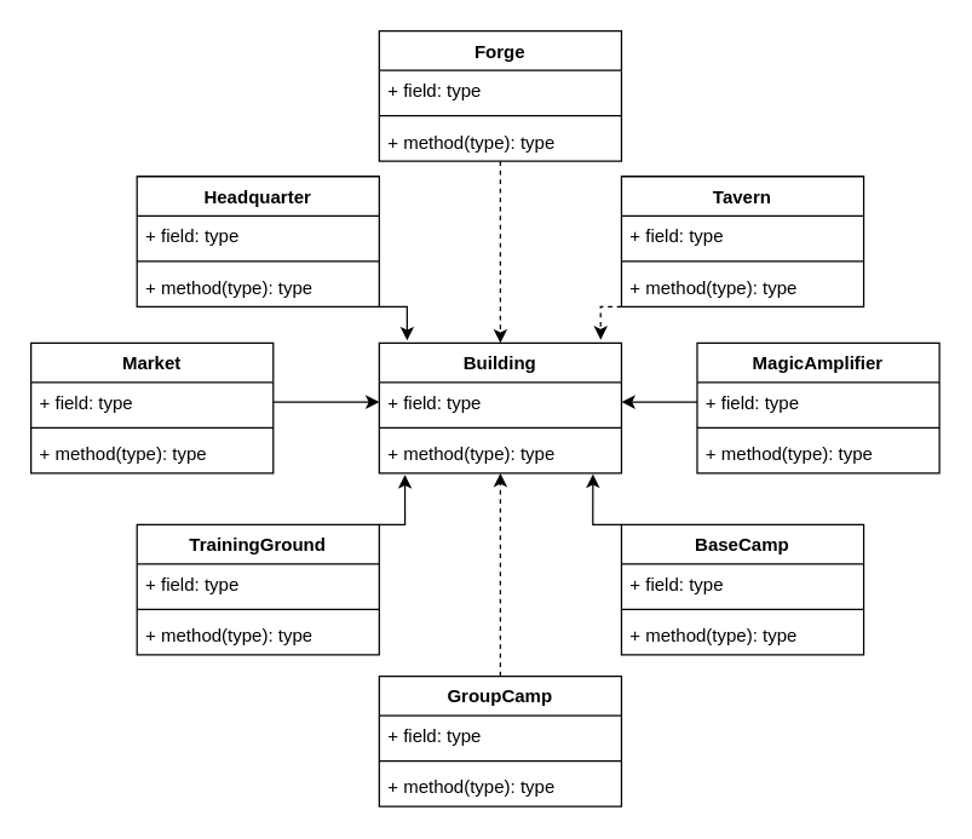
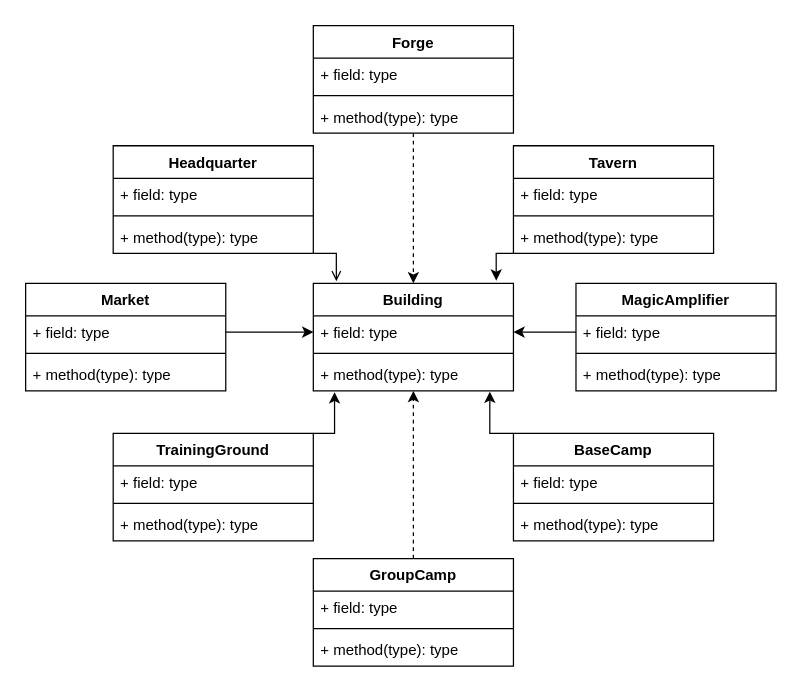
  <mxCell id="0" />
  <mxCell id="1" parent="0" />
  <mxCell id="2" value="Building" style="swimlane;fontStyle=1;align=center;verticalAlign=top;childLayout=stackLayout;horizontal=1;startSize=26;horizontalStack=0;resizeParent=1;resizeParentMax=0;resizeLast=0;collapsible=1;marginBottom=0;whiteSpace=wrap;html=1;" vertex="1" parent="1"><mxGeometry x="250" y="226" width="160" height="86" as="geometry" /></mxCell>
  <mxCell id="3" value="+ field: type" style="text;strokeColor=none;fillColor=none;align=left;verticalAlign=top;spacingLeft=4;spacingRight=4;overflow=hidden;rotatable=0;points=[[0,0.5],[1,0.5]];portConstraint=eastwest;whiteSpace=wrap;html=1;" vertex="1" parent="2"><mxGeometry y="26" width="160" height="26" as="geometry" /></mxCell>
  <mxCell id="4" value="" style="line;strokeWidth=1;fillColor=none;align=left;verticalAlign=middle;spacingTop=-1;spacingLeft=3;spacingRight=3;rotatable=0;labelPosition=right;points=[];portConstraint=eastwest;strokeColor=inherit;" vertex="1" parent="2"><mxGeometry y="52" width="160" height="8" as="geometry" /></mxCell>
  <mxCell id="5" value="+ method(type): type" style="text;strokeColor=none;fillColor=none;align=left;verticalAlign=top;spacingLeft=4;spacingRight=4;overflow=hidden;rotatable=0;points=[[0,0.5],[1,0.5]];portConstraint=eastwest;whiteSpace=wrap;html=1;" vertex="1" parent="2"><mxGeometry y="60" width="160" height="26" as="geometry" /></mxCell>
  <mxCell id="6" value="" style="edgeStyle=orthogonalEdgeStyle;rounded=0;orthogonalLoop=1;jettySize=auto;html=1;entryX=0.5;entryY=0;entryDx=0;entryDy=0;dashed=1;" edge="1" parent="1" source="7" target="2"><mxGeometry relative="1" as="geometry"><mxPoint x="330" y="189" as="targetPoint" /></mxGeometry></mxCell>
  <mxCell id="7" value="Forge" style="swimlane;fontStyle=1;align=center;verticalAlign=top;childLayout=stackLayout;horizontal=1;startSize=26;horizontalStack=0;resizeParent=1;resizeParentMax=0;resizeLast=0;collapsible=1;marginBottom=0;whiteSpace=wrap;html=1;" vertex="1" parent="1"><mxGeometry x="250" y="20" width="160" height="86" as="geometry" /></mxCell>
  <mxCell id="8" value="+ field: type" style="text;strokeColor=none;fillColor=none;align=left;verticalAlign=top;spacingLeft=4;spacingRight=4;overflow=hidden;rotatable=0;points=[[0,0.5],[1,0.5]];portConstraint=eastwest;whiteSpace=wrap;html=1;" vertex="1" parent="7"><mxGeometry y="26" width="160" height="26" as="geometry" /></mxCell>
  <mxCell id="9" value="" style="line;strokeWidth=1;fillColor=none;align=left;verticalAlign=middle;spacingTop=-1;spacingLeft=3;spacingRight=3;rotatable=0;labelPosition=right;points=[];portConstraint=eastwest;strokeColor=inherit;" vertex="1" parent="7"><mxGeometry y="52" width="160" height="8" as="geometry" /></mxCell>
  <mxCell id="10" value="+ method(type): type" style="text;strokeColor=none;fillColor=none;align=left;verticalAlign=top;spacingLeft=4;spacingRight=4;overflow=hidden;rotatable=0;points=[[0,0.5],[1,0.5]];portConstraint=eastwest;whiteSpace=wrap;html=1;" vertex="1" parent="7"><mxGeometry y="60" width="160" height="26" as="geometry" /></mxCell>
  <mxCell id="11" value="Tavern" style="swimlane;fontStyle=1;align=center;verticalAlign=top;childLayout=stackLayout;horizontal=1;startSize=26;horizontalStack=0;resizeParent=1;resizeParentMax=0;resizeLast=0;collapsible=1;marginBottom=0;whiteSpace=wrap;html=1;" vertex="1" parent="1"><mxGeometry x="410" y="116" width="160" height="86" as="geometry" /></mxCell>
  <mxCell id="12" value="+ field: type" style="text;strokeColor=none;fillColor=none;align=left;verticalAlign=top;spacingLeft=4;spacingRight=4;overflow=hidden;rotatable=0;points=[[0,0.5],[1,0.5]];portConstraint=eastwest;whiteSpace=wrap;html=1;" vertex="1" parent="11"><mxGeometry y="26" width="160" height="26" as="geometry" /></mxCell>
  <mxCell id="13" value="" style="line;strokeWidth=1;fillColor=none;align=left;verticalAlign=middle;spacingTop=-1;spacingLeft=3;spacingRight=3;rotatable=0;labelPosition=right;points=[];portConstraint=eastwest;strokeColor=inherit;" vertex="1" parent="11"><mxGeometry y="52" width="160" height="8" as="geometry" /></mxCell>
  <mxCell id="14" value="+ method(type): type" style="text;strokeColor=none;fillColor=none;align=left;verticalAlign=top;spacingLeft=4;spacingRight=4;overflow=hidden;rotatable=0;points=[[0,0.5],[1,0.5]];portConstraint=eastwest;whiteSpace=wrap;html=1;" vertex="1" parent="11"><mxGeometry y="60" width="160" height="26" as="geometry" /></mxCell>
  <mxCell id="15" value="MagicAmplifier" style="swimlane;fontStyle=1;align=center;verticalAlign=top;childLayout=stackLayout;horizontal=1;startSize=26;horizontalStack=0;resizeParent=1;resizeParentMax=0;resizeLast=0;collapsible=1;marginBottom=0;whiteSpace=wrap;html=1;" vertex="1" parent="1"><mxGeometry x="460" y="226" width="160" height="86" as="geometry" /></mxCell>
  <mxCell id="16" value="+ field: type" style="text;strokeColor=none;fillColor=none;align=left;verticalAlign=top;spacingLeft=4;spacingRight=4;overflow=hidden;rotatable=0;points=[[0,0.5],[1,0.5]];portConstraint=eastwest;whiteSpace=wrap;html=1;" vertex="1" parent="15"><mxGeometry y="26" width="160" height="26" as="geometry" /></mxCell>
  <mxCell id="17" value="" style="line;strokeWidth=1;fillColor=none;align=left;verticalAlign=middle;spacingTop=-1;spacingLeft=3;spacingRight=3;rotatable=0;labelPosition=right;points=[];portConstraint=eastwest;strokeColor=inherit;" vertex="1" parent="15"><mxGeometry y="52" width="160" height="8" as="geometry" /></mxCell>
  <mxCell id="18" value="+ method(type): type" style="text;strokeColor=none;fillColor=none;align=left;verticalAlign=top;spacingLeft=4;spacingRight=4;overflow=hidden;rotatable=0;points=[[0,0.5],[1,0.5]];portConstraint=eastwest;whiteSpace=wrap;html=1;" vertex="1" parent="15"><mxGeometry y="60" width="160" height="26" as="geometry" /></mxCell>
  <mxCell id="19" value="BaseCamp" style="swimlane;fontStyle=1;align=center;verticalAlign=top;childLayout=stackLayout;horizontal=1;startSize=26;horizontalStack=0;resizeParent=1;resizeParentMax=0;resizeLast=0;collapsible=1;marginBottom=0;whiteSpace=wrap;html=1;" vertex="1" parent="1"><mxGeometry x="410" y="346" width="160" height="86" as="geometry" /></mxCell>
  <mxCell id="20" value="+ field: type" style="text;strokeColor=none;fillColor=none;align=left;verticalAlign=top;spacingLeft=4;spacingRight=4;overflow=hidden;rotatable=0;points=[[0,0.5],[1,0.5]];portConstraint=eastwest;whiteSpace=wrap;html=1;" vertex="1" parent="19"><mxGeometry y="26" width="160" height="26" as="geometry" /></mxCell>
  <mxCell id="21" value="" style="line;strokeWidth=1;fillColor=none;align=left;verticalAlign=middle;spacingTop=-1;spacingLeft=3;spacingRight=3;rotatable=0;labelPosition=right;points=[];portConstraint=eastwest;strokeColor=inherit;" vertex="1" parent="19"><mxGeometry y="52" width="160" height="8" as="geometry" /></mxCell>
  <mxCell id="22" value="+ method(type): type" style="text;strokeColor=none;fillColor=none;align=left;verticalAlign=top;spacingLeft=4;spacingRight=4;overflow=hidden;rotatable=0;points=[[0,0.5],[1,0.5]];portConstraint=eastwest;whiteSpace=wrap;html=1;" vertex="1" parent="19"><mxGeometry y="60" width="160" height="26" as="geometry" /></mxCell>
  <mxCell id="23" style="edgeStyle=orthogonalEdgeStyle;rounded=0;orthogonalLoop=1;jettySize=auto;html=1;exitX=0.5;exitY=0;exitDx=0;exitDy=0;dashed=1;" edge="1" parent="1" source="24" target="2"><mxGeometry relative="1" as="geometry" /></mxCell>
  <mxCell id="24" value="GroupCamp" style="swimlane;fontStyle=1;align=center;verticalAlign=top;childLayout=stackLayout;horizontal=1;startSize=26;horizontalStack=0;resizeParent=1;resizeParentMax=0;resizeLast=0;collapsible=1;marginBottom=0;whiteSpace=wrap;html=1;" vertex="1" parent="1"><mxGeometry x="250" y="446" width="160" height="86" as="geometry" /></mxCell>
  <mxCell id="25" value="+ field: type" style="text;strokeColor=none;fillColor=none;align=left;verticalAlign=top;spacingLeft=4;spacingRight=4;overflow=hidden;rotatable=0;points=[[0,0.5],[1,0.5]];portConstraint=eastwest;whiteSpace=wrap;html=1;" vertex="1" parent="24"><mxGeometry y="26" width="160" height="26" as="geometry" /></mxCell>
  <mxCell id="26" value="" style="line;strokeWidth=1;fillColor=none;align=left;verticalAlign=middle;spacingTop=-1;spacingLeft=3;spacingRight=3;rotatable=0;labelPosition=right;points=[];portConstraint=eastwest;strokeColor=inherit;" vertex="1" parent="24"><mxGeometry y="52" width="160" height="8" as="geometry" /></mxCell>
  <mxCell id="27" value="+ method(type): type" style="text;strokeColor=none;fillColor=none;align=left;verticalAlign=top;spacingLeft=4;spacingRight=4;overflow=hidden;rotatable=0;points=[[0,0.5],[1,0.5]];portConstraint=eastwest;whiteSpace=wrap;html=1;" vertex="1" parent="24"><mxGeometry y="60" width="160" height="26" as="geometry" /></mxCell>
  <mxCell id="28" value="TrainingGround" style="swimlane;fontStyle=1;align=center;verticalAlign=top;childLayout=stackLayout;horizontal=1;startSize=26;horizontalStack=0;resizeParent=1;resizeParentMax=0;resizeLast=0;collapsible=1;marginBottom=0;whiteSpace=wrap;html=1;" vertex="1" parent="1"><mxGeometry x="90" y="346" width="160" height="86" as="geometry" /></mxCell>
  <mxCell id="29" value="+ field: type" style="text;strokeColor=none;fillColor=none;align=left;verticalAlign=top;spacingLeft=4;spacingRight=4;overflow=hidden;rotatable=0;points=[[0,0.5],[1,0.5]];portConstraint=eastwest;whiteSpace=wrap;html=1;" vertex="1" parent="28"><mxGeometry y="26" width="160" height="26" as="geometry" /></mxCell>
  <mxCell id="30" value="" style="line;strokeWidth=1;fillColor=none;align=left;verticalAlign=middle;spacingTop=-1;spacingLeft=3;spacingRight=3;rotatable=0;labelPosition=right;points=[];portConstraint=eastwest;strokeColor=inherit;" vertex="1" parent="28"><mxGeometry y="52" width="160" height="8" as="geometry" /></mxCell>
  <mxCell id="31" value="+ method(type): type" style="text;strokeColor=none;fillColor=none;align=left;verticalAlign=top;spacingLeft=4;spacingRight=4;overflow=hidden;rotatable=0;points=[[0,0.5],[1,0.5]];portConstraint=eastwest;whiteSpace=wrap;html=1;" vertex="1" parent="28"><mxGeometry y="60" width="160" height="26" as="geometry" /></mxCell>
  <mxCell id="32" value="Market" style="swimlane;fontStyle=1;align=center;verticalAlign=top;childLayout=stackLayout;horizontal=1;startSize=26;horizontalStack=0;resizeParent=1;resizeParentMax=0;resizeLast=0;collapsible=1;marginBottom=0;whiteSpace=wrap;html=1;" vertex="1" parent="1"><mxGeometry x="20" y="226" width="160" height="86" as="geometry" /></mxCell>
  <mxCell id="33" value="+ field: type" style="text;strokeColor=none;fillColor=none;align=left;verticalAlign=top;spacingLeft=4;spacingRight=4;overflow=hidden;rotatable=0;points=[[0,0.5],[1,0.5]];portConstraint=eastwest;whiteSpace=wrap;html=1;" vertex="1" parent="32"><mxGeometry y="26" width="160" height="26" as="geometry" /></mxCell>
  <mxCell id="34" value="" style="line;strokeWidth=1;fillColor=none;align=left;verticalAlign=middle;spacingTop=-1;spacingLeft=3;spacingRight=3;rotatable=0;labelPosition=right;points=[];portConstraint=eastwest;strokeColor=inherit;" vertex="1" parent="32"><mxGeometry y="52" width="160" height="8" as="geometry" /></mxCell>
  <mxCell id="35" value="+ method(type): type" style="text;strokeColor=none;fillColor=none;align=left;verticalAlign=top;spacingLeft=4;spacingRight=4;overflow=hidden;rotatable=0;points=[[0,0.5],[1,0.5]];portConstraint=eastwest;whiteSpace=wrap;html=1;" vertex="1" parent="32"><mxGeometry y="60" width="160" height="26" as="geometry" /></mxCell>
  <mxCell id="36" value="Headquarter" style="swimlane;fontStyle=1;align=center;verticalAlign=top;childLayout=stackLayout;horizontal=1;startSize=26;horizontalStack=0;resizeParent=1;resizeParentMax=0;resizeLast=0;collapsible=1;marginBottom=0;whiteSpace=wrap;html=1;" vertex="1" parent="1"><mxGeometry x="90" y="116" width="160" height="86" as="geometry" /></mxCell>
  <mxCell id="37" value="+ field: type" style="text;strokeColor=none;fillColor=none;align=left;verticalAlign=top;spacingLeft=4;spacingRight=4;overflow=hidden;rotatable=0;points=[[0,0.5],[1,0.5]];portConstraint=eastwest;whiteSpace=wrap;html=1;" vertex="1" parent="36"><mxGeometry y="26" width="160" height="26" as="geometry" /></mxCell>
  <mxCell id="38" value="" style="line;strokeWidth=1;fillColor=none;align=left;verticalAlign=middle;spacingTop=-1;spacingLeft=3;spacingRight=3;rotatable=0;labelPosition=right;points=[];portConstraint=eastwest;strokeColor=inherit;" vertex="1" parent="36"><mxGeometry y="52" width="160" height="8" as="geometry" /></mxCell>
  <mxCell id="39" value="+ method(type): type" style="text;strokeColor=none;fillColor=none;align=left;verticalAlign=top;spacingLeft=4;spacingRight=4;overflow=hidden;rotatable=0;points=[[0,0.5],[1,0.5]];portConstraint=eastwest;whiteSpace=wrap;html=1;" vertex="1" parent="36"><mxGeometry y="60" width="160" height="26" as="geometry" /></mxCell>
  <mxCell id="40" style="edgeStyle=orthogonalEdgeStyle;rounded=0;orthogonalLoop=1;jettySize=auto;html=1;exitX=1;exitY=0.5;exitDx=0;exitDy=0;entryX=0;entryY=0.5;entryDx=0;entryDy=0;" edge="1" parent="1" source="33" target="3"><mxGeometry relative="1" as="geometry" /></mxCell>
  <mxCell id="41" style="edgeStyle=orthogonalEdgeStyle;rounded=0;orthogonalLoop=1;jettySize=auto;html=1;exitX=1;exitY=0;exitDx=0;exitDy=0;entryX=0.106;entryY=1.04;entryDx=0;entryDy=0;entryPerimeter=0;" edge="1" parent="1" source="28" target="5"><mxGeometry relative="1" as="geometry" /></mxCell>
  <mxCell id="42" style="edgeStyle=orthogonalEdgeStyle;rounded=0;orthogonalLoop=1;jettySize=auto;html=1;exitX=0;exitY=0;exitDx=0;exitDy=0;entryX=0.882;entryY=1.023;entryDx=0;entryDy=0;entryPerimeter=0;" edge="1" parent="1" source="19" target="5"><mxGeometry relative="1" as="geometry" /></mxCell>
  <mxCell id="43" style="edgeStyle=orthogonalEdgeStyle;rounded=0;orthogonalLoop=1;jettySize=auto;html=1;exitX=0;exitY=0.5;exitDx=0;exitDy=0;" edge="1" parent="1" source="16" target="3"><mxGeometry relative="1" as="geometry" /></mxCell>
- <mxCell id="44" style="edgeStyle=orthogonalEdgeStyle;rounded=0;orthogonalLoop=1;jettySize=auto;html=1;exitX=0;exitY=1;exitDx=0;exitDy=0;entryX=0.914;entryY=-0.025;entryDx=0;entryDy=0;entryPerimeter=0;dashed=1;" edge="1" parent="1" source="11" target="2"><mxGeometry relative="1" as="geometry" /></mxCell>
- <mxCell id="45" style="edgeStyle=orthogonalEdgeStyle;rounded=0;orthogonalLoop=1;jettySize=auto;html=1;exitX=1;exitY=1;exitDx=0;exitDy=0;entryX=0.115;entryY=-0.02;entryDx=0;entryDy=0;entryPerimeter=0;" edge="1" parent="1" source="36" target="2"><mxGeometry relative="1" as="geometry" /></mxCell>
+ <mxCell id="44" style="edgeStyle=orthogonalEdgeStyle;rounded=0;orthogonalLoop=1;jettySize=auto;html=1;exitX=0;exitY=1;exitDx=0;exitDy=0;entryX=0.914;entryY=-0.025;entryDx=0;entryDy=0;entryPerimeter=0;" edge="1" parent="1" source="11" target="2"><mxGeometry relative="1" as="geometry" /></mxCell>
+ <mxCell id="45" style="edgeStyle=orthogonalEdgeStyle;rounded=0;orthogonalLoop=1;jettySize=auto;html=1;exitX=1;exitY=1;exitDx=0;exitDy=0;entryX=0.115;entryY=-0.02;entryDx=0;entryDy=0;entryPerimeter=0;endArrow=open;" edge="1" parent="1" source="36" target="2"><mxGeometry relative="1" as="geometry" /></mxCell>
